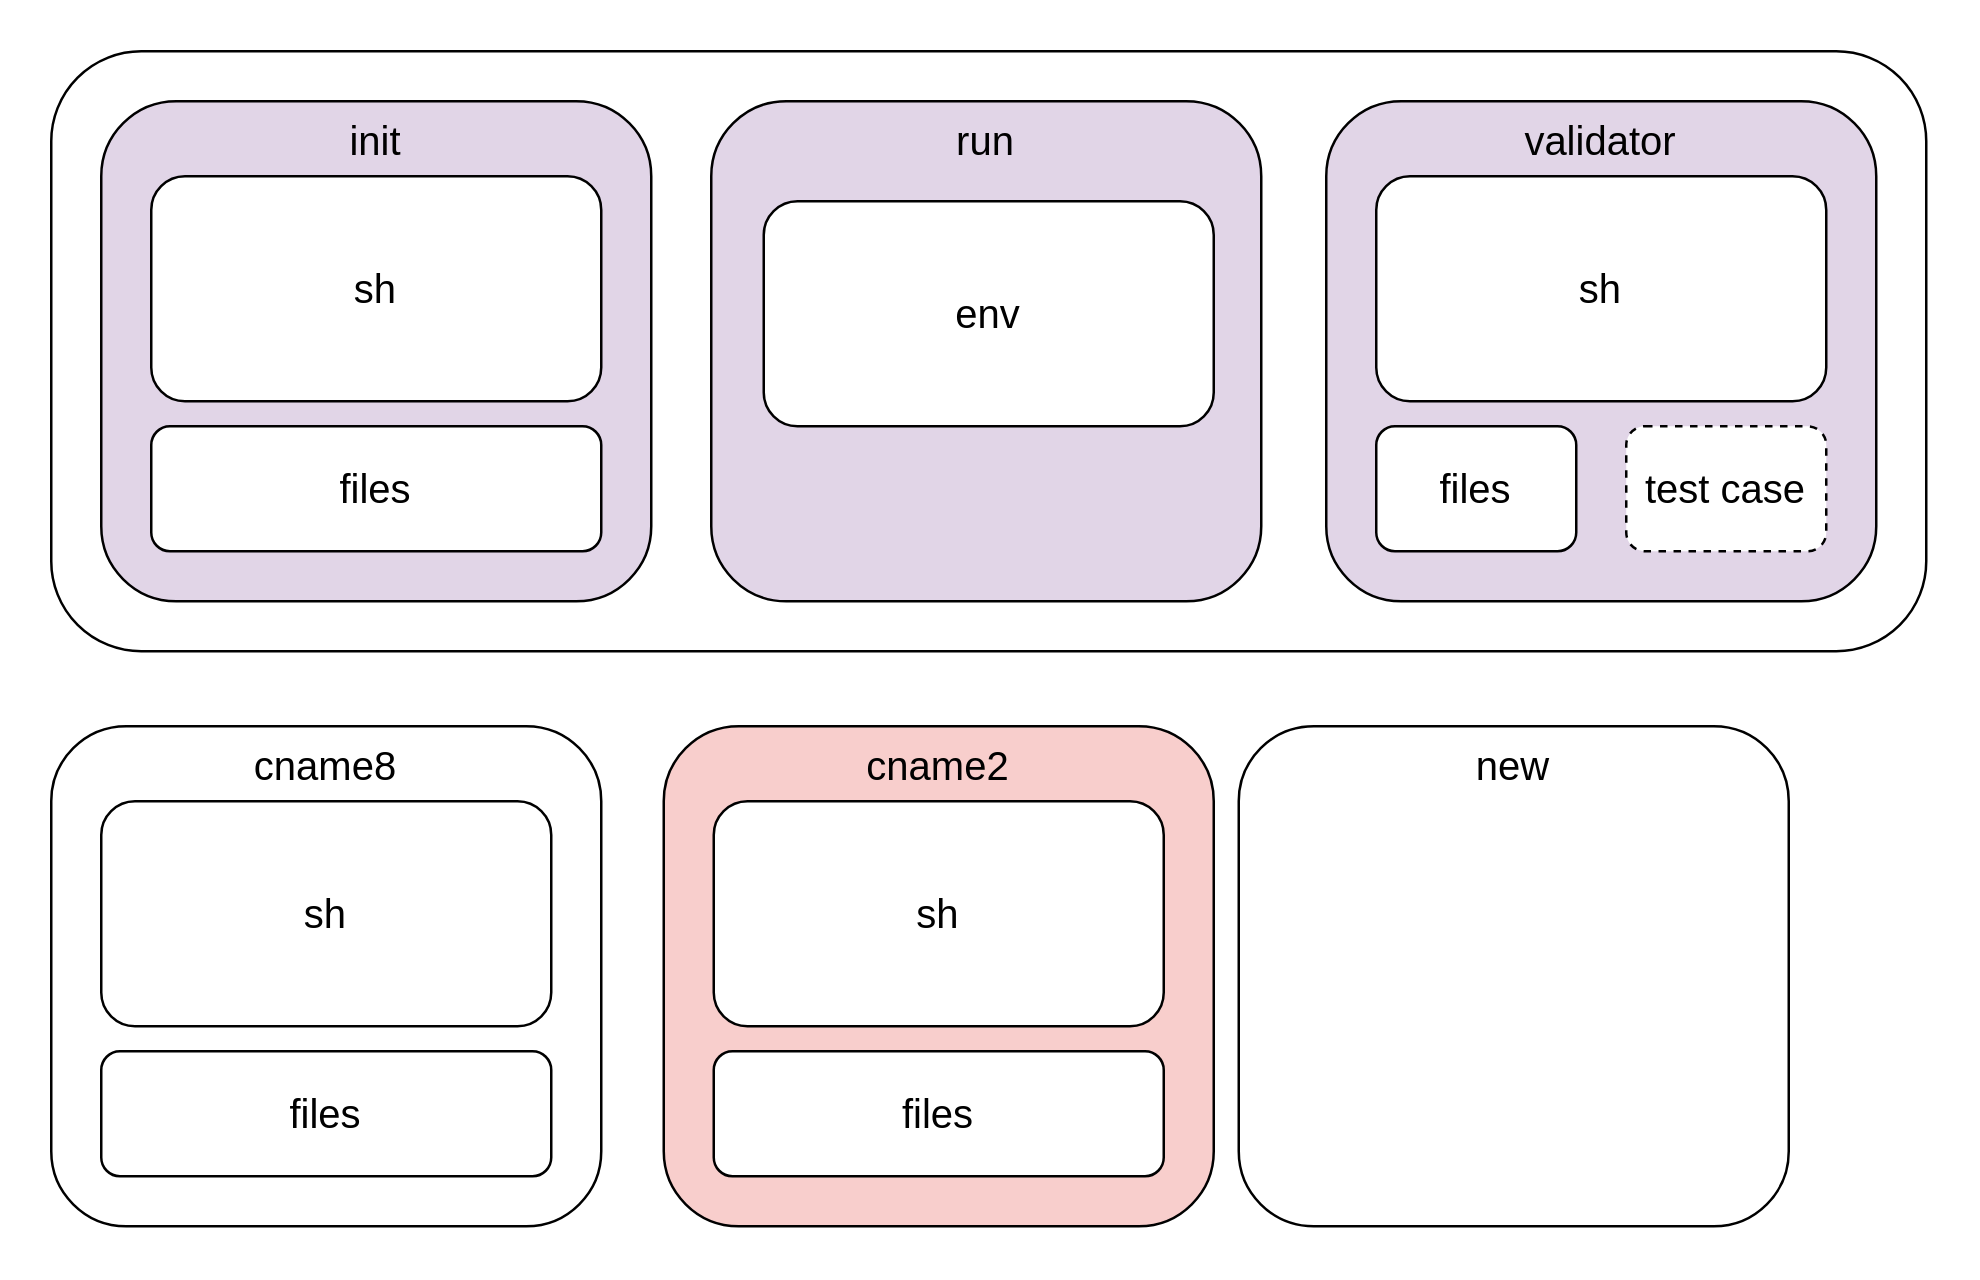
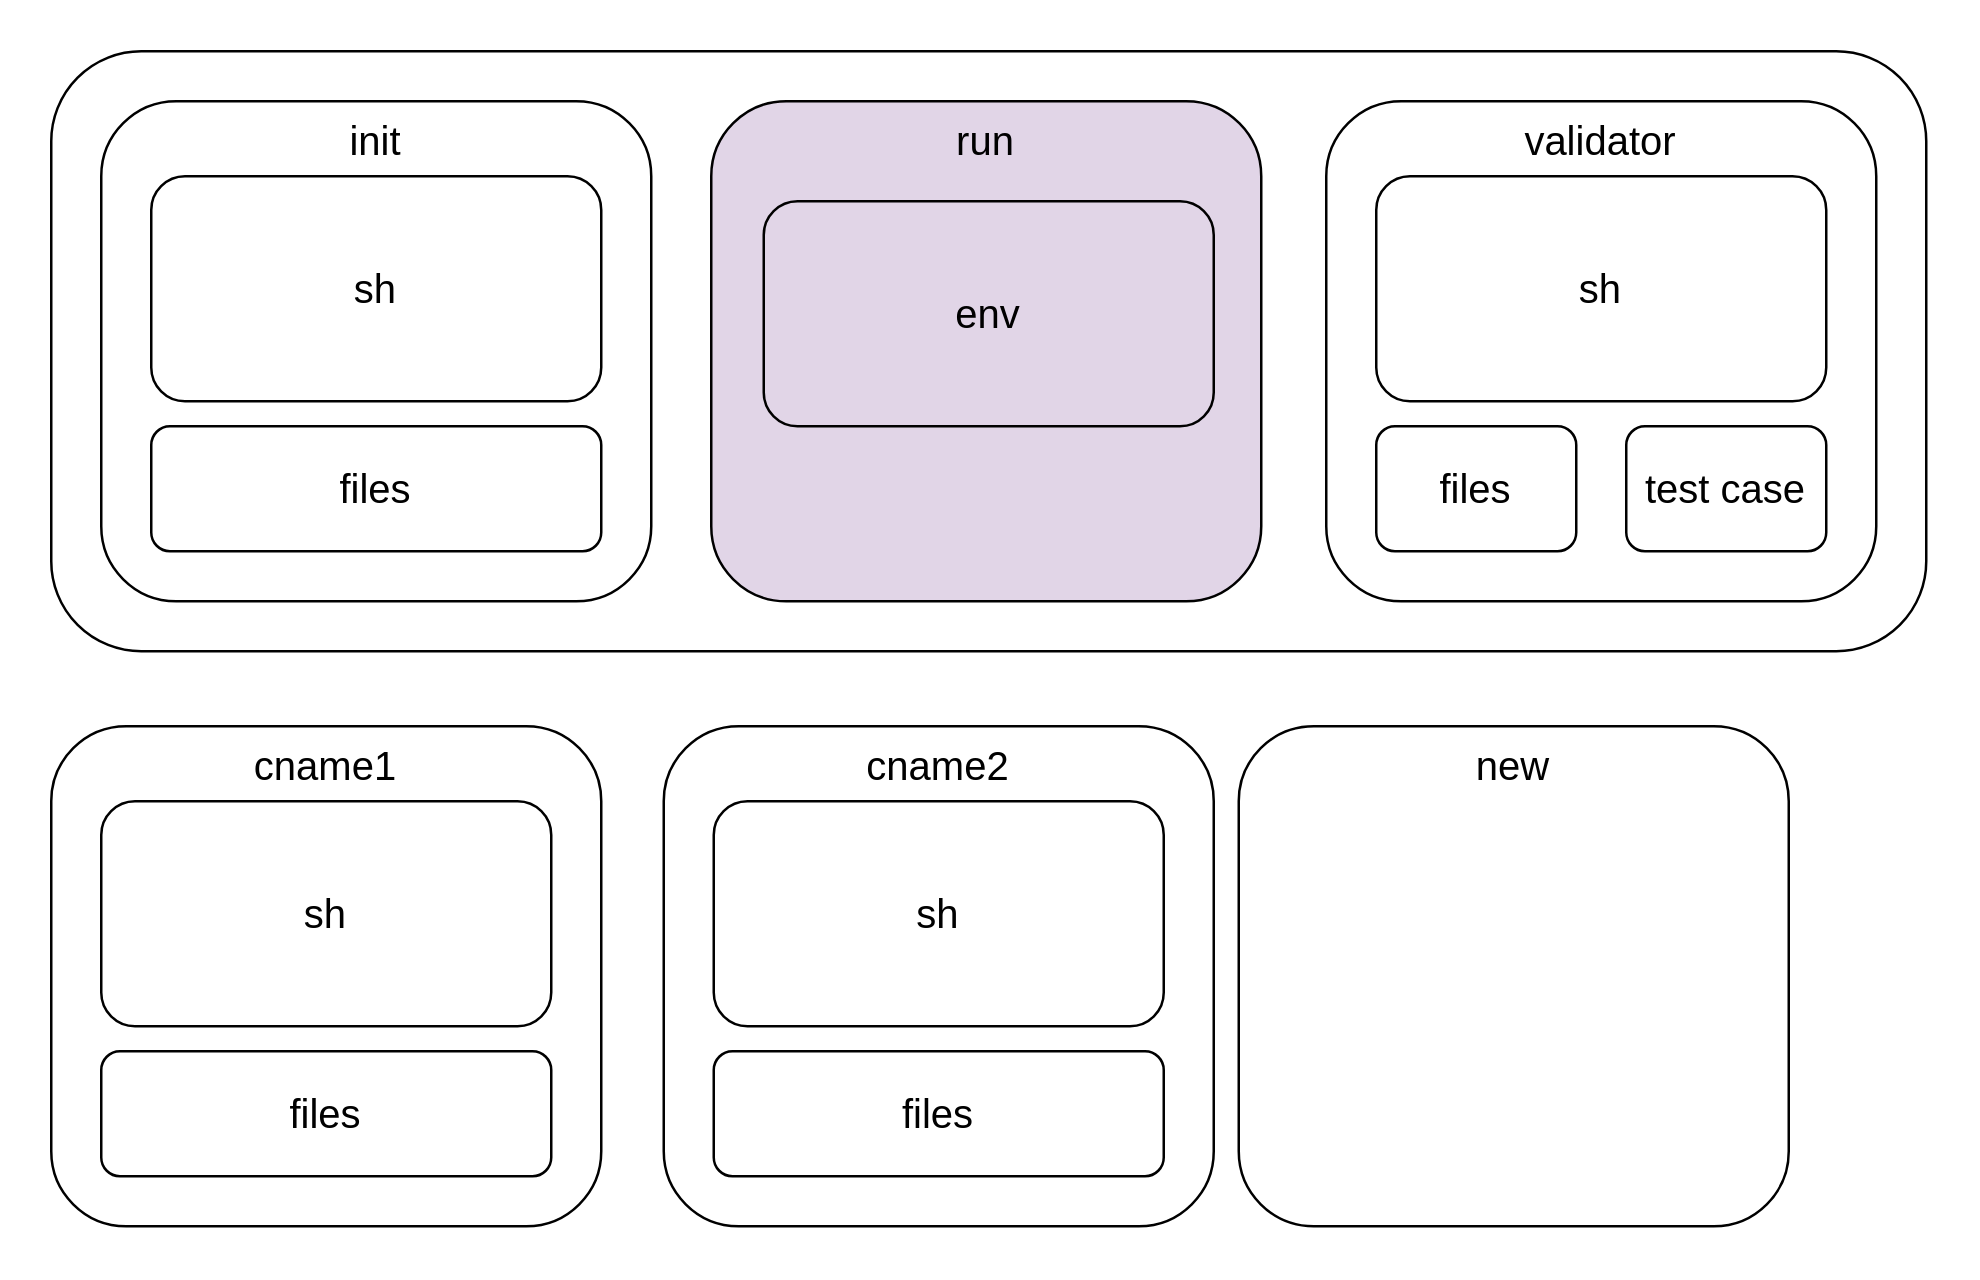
  <mxCell id="0" />
  <mxCell id="1" parent="0" />
  <mxCell id="2" value="" style="rounded=1;whiteSpace=wrap;html=1;fontSize=16;" parent="1" vertex="1"><mxGeometry x="20" y="20" width="750" height="240" as="geometry" /></mxCell>
- <mxCell id="3" value="init" style="rounded=1;whiteSpace=wrap;html=1;fontSize=16;verticalAlign=top;fillColor=#e1d5e7;" parent="1" vertex="1"><mxGeometry x="40" y="40" width="220" height="200" as="geometry" /></mxCell>
+ <mxCell id="3" value="init" style="rounded=1;whiteSpace=wrap;html=1;fontSize=16;verticalAlign=top;" parent="1" vertex="1"><mxGeometry x="40" y="40" width="220" height="200" as="geometry" /></mxCell>
  <mxCell id="4" value="run" style="rounded=1;whiteSpace=wrap;html=1;fontSize=16;verticalAlign=top;fillColor=#e1d5e7;" parent="1" vertex="1"><mxGeometry x="284" y="40" width="220" height="200" as="geometry" /></mxCell>
- <mxCell id="5" value="validator" style="rounded=1;whiteSpace=wrap;html=1;fontSize=16;verticalAlign=top;fillColor=#e1d5e7;" parent="1" vertex="1"><mxGeometry x="530" y="40" width="220" height="200" as="geometry" /></mxCell>
+ <mxCell id="5" value="validator" style="rounded=1;whiteSpace=wrap;html=1;fontSize=16;verticalAlign=top;" parent="1" vertex="1"><mxGeometry x="530" y="40" width="220" height="200" as="geometry" /></mxCell>
  <mxCell id="6" value="sh" style="rounded=1;whiteSpace=wrap;html=1;fontSize=16;" parent="1" vertex="1"><mxGeometry x="60" y="70" width="180" height="90" as="geometry" /></mxCell>
  <mxCell id="7" value="files" style="rounded=1;whiteSpace=wrap;html=1;fontSize=16;" parent="1" vertex="1"><mxGeometry x="60" y="170" width="180" height="50" as="geometry" /></mxCell>
- <mxCell id="8" value="env" style="rounded=1;whiteSpace=wrap;html=1;fontSize=16;" parent="1" vertex="1"><mxGeometry x="305" y="80" width="180" height="90" as="geometry" /></mxCell>
+ <mxCell id="8" value="env" style="rounded=1;whiteSpace=wrap;html=1;fontSize=16;fillColor=#e1d5e7;" parent="1" vertex="1"><mxGeometry x="305" y="80" width="180" height="90" as="geometry" /></mxCell>
  <mxCell id="9" value="sh" style="rounded=1;whiteSpace=wrap;html=1;fontSize=16;" parent="1" vertex="1"><mxGeometry x="550" y="70" width="180" height="90" as="geometry" /></mxCell>
  <mxCell id="10" value="files" style="rounded=1;whiteSpace=wrap;html=1;fontSize=16;" parent="1" vertex="1"><mxGeometry x="550" y="170" width="80" height="50" as="geometry" /></mxCell>
- <mxCell id="11" value="cname8" style="rounded=1;whiteSpace=wrap;html=1;fontSize=16;verticalAlign=top;" parent="1" vertex="1"><mxGeometry x="20" y="290" width="220" height="200" as="geometry" /></mxCell>
+ <mxCell id="11" value="cname1" style="rounded=1;whiteSpace=wrap;html=1;fontSize=16;verticalAlign=top;" parent="1" vertex="1"><mxGeometry x="20" y="290" width="220" height="200" as="geometry" /></mxCell>
  <mxCell id="12" value="sh" style="rounded=1;whiteSpace=wrap;html=1;fontSize=16;" parent="1" vertex="1"><mxGeometry x="40" y="320" width="180" height="90" as="geometry" /></mxCell>
  <mxCell id="13" value="files" style="rounded=1;whiteSpace=wrap;html=1;fontSize=16;" parent="1" vertex="1"><mxGeometry x="40" y="420" width="180" height="50" as="geometry" /></mxCell>
- <mxCell id="14" value="test case" style="rounded=1;whiteSpace=wrap;html=1;fontSize=16;dashed=1;" parent="1" vertex="1"><mxGeometry x="650" y="170" width="80" height="50" as="geometry" /></mxCell>
- <mxCell id="15" value="cname2" style="rounded=1;whiteSpace=wrap;html=1;fontSize=16;verticalAlign=top;fillColor=#f8cecc;" parent="1" vertex="1"><mxGeometry x="265" y="290" width="220" height="200" as="geometry" /></mxCell>
+ <mxCell id="14" value="test case" style="rounded=1;whiteSpace=wrap;html=1;fontSize=16;" parent="1" vertex="1"><mxGeometry x="650" y="170" width="80" height="50" as="geometry" /></mxCell>
+ <mxCell id="15" value="cname2" style="rounded=1;whiteSpace=wrap;html=1;fontSize=16;verticalAlign=top;" parent="1" vertex="1"><mxGeometry x="265" y="290" width="220" height="200" as="geometry" /></mxCell>
  <mxCell id="16" value="sh" style="rounded=1;whiteSpace=wrap;html=1;fontSize=16;" parent="1" vertex="1"><mxGeometry x="285" y="320" width="180" height="90" as="geometry" /></mxCell>
  <mxCell id="17" value="files" style="rounded=1;whiteSpace=wrap;html=1;fontSize=16;" parent="1" vertex="1"><mxGeometry x="285" y="420" width="180" height="50" as="geometry" /></mxCell>
  <mxCell id="18" value="new" style="rounded=1;whiteSpace=wrap;html=1;fontSize=16;verticalAlign=top;" parent="1" vertex="1"><mxGeometry x="495" y="290" width="220" height="200" as="geometry" /></mxCell>
